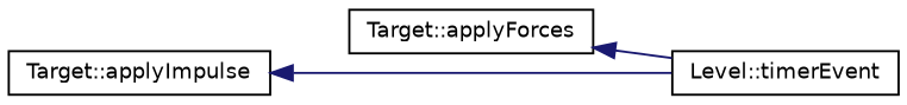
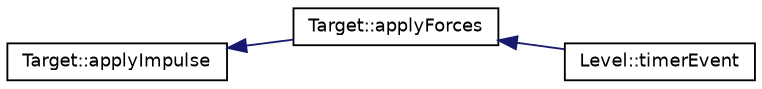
  digraph {
    rankdir=LR
    node [color=black fillcolor=white fontname=Helvetica fontsize=10 shape=record style=filled]
    edge [color=midnightblue dir=back fontname=Helvetica fontsize=10 labelfontname=Helvetica labelfontsize=10 style=solid]
    n1 [height=0.2 label="Target::applyImpulse" width=0.4]
    n2 [height=0.2 label="Target::applyForces" width=0.4]
    n3 [height=0.2 label="Level::timerEvent" width=0.4]
-   n1 -> n3
+   n1 -> n2
    n2 -> n3
  }
